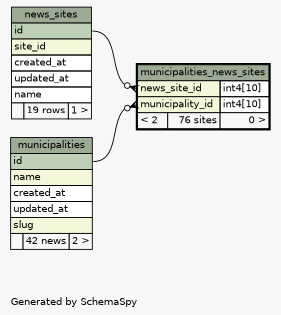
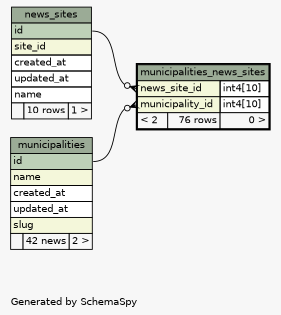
  digraph {
    bgcolor="#f7f7f7"
    fontname=Helvetica
    fontsize=11
    label="\nGenerated by SchemaSpy"
    labeljust=l
    nodesep=0.18
    rankdir=RL
    ranksep=0.46
    node [fontname=Helvetica fontsize=11 shape=plaintext]
    edge [arrowhead=none arrowsize=0.8 arrowtail=crowodot dir=back headport="id:e"]
-   n1 [label=<     <TABLE BORDER="2" CELLBORDER="1" CELLSPACING="0" BGCOLOR="#ffffff">       <TR><TD COLSPAN="3" BGCOLOR="#9bab96" ALIGN="CENTER">municipalities_news_sites</TD></TR>       <TR><TD PORT="news_site_id" COLSPAN="2" BGCOLOR="#f4f7da" ALIGN="LEFT">news_site_id</TD><TD PORT="news_site_id.type" ALIGN="LEFT">int4[10]</TD></TR>       <TR><TD PORT="municipality_id" COLSPAN="2" BGCOLOR="#f4f7da" ALIGN="LEFT">municipality_id</TD><TD PORT="municipality_id.type" ALIGN="LEFT">int4[10]</TD></TR>       <TR><TD ALIGN="LEFT" BGCOLOR="#f7f7f7">&lt; 2</TD><TD ALIGN="RIGHT" BGCOLOR="#f7f7f7">76 sites</TD><TD ALIGN="RIGHT" BGCOLOR="#f7f7f7">0 &gt;</TD></TR>     </TABLE>>]
+   n1 [label=<     <TABLE BORDER="2" CELLBORDER="1" CELLSPACING="0" BGCOLOR="#ffffff">       <TR><TD COLSPAN="3" BGCOLOR="#9bab96" ALIGN="CENTER">municipalities_news_sites</TD></TR>       <TR><TD PORT="news_site_id" COLSPAN="2" BGCOLOR="#f4f7da" ALIGN="LEFT">news_site_id</TD><TD PORT="news_site_id.type" ALIGN="LEFT">int4[10]</TD></TR>       <TR><TD PORT="municipality_id" COLSPAN="2" BGCOLOR="#f4f7da" ALIGN="LEFT">municipality_id</TD><TD PORT="municipality_id.type" ALIGN="LEFT">int4[10]</TD></TR>       <TR><TD ALIGN="LEFT" BGCOLOR="#f7f7f7">&lt; 2</TD><TD ALIGN="RIGHT" BGCOLOR="#f7f7f7">76 rows</TD><TD ALIGN="RIGHT" BGCOLOR="#f7f7f7">0 &gt;</TD></TR>     </TABLE>>]
    n2 [label=<     <TABLE BORDER="0" CELLBORDER="1" CELLSPACING="0" BGCOLOR="#ffffff">       <TR><TD COLSPAN="3" BGCOLOR="#9bab96" ALIGN="CENTER">municipalities</TD></TR>       <TR><TD PORT="id" COLSPAN="3" BGCOLOR="#bed1b8" ALIGN="LEFT">id</TD></TR>       <TR><TD PORT="name" COLSPAN="3" BGCOLOR="#f4f7da" ALIGN="LEFT">name</TD></TR>       <TR><TD PORT="created_at" COLSPAN="3" ALIGN="LEFT">created_at</TD></TR>       <TR><TD PORT="updated_at" COLSPAN="3" ALIGN="LEFT">updated_at</TD></TR>       <TR><TD PORT="slug" COLSPAN="3" BGCOLOR="#f4f7da" ALIGN="LEFT">slug</TD></TR>       <TR><TD ALIGN="LEFT" BGCOLOR="#f7f7f7">  </TD><TD ALIGN="RIGHT" BGCOLOR="#f7f7f7">42 news</TD><TD ALIGN="RIGHT" BGCOLOR="#f7f7f7">2 &gt;</TD></TR>     </TABLE>>]
-   n3 [label=<     <TABLE BORDER="0" CELLBORDER="1" CELLSPACING="0" BGCOLOR="#ffffff">       <TR><TD COLSPAN="3" BGCOLOR="#9bab96" ALIGN="CENTER">news_sites</TD></TR>       <TR><TD PORT="id" COLSPAN="3" BGCOLOR="#bed1b8" ALIGN="LEFT">id</TD></TR>       <TR><TD PORT="site_id" COLSPAN="3" BGCOLOR="#f4f7da" ALIGN="LEFT">site_id</TD></TR>       <TR><TD PORT="created_at" COLSPAN="3" ALIGN="LEFT">created_at</TD></TR>       <TR><TD PORT="updated_at" COLSPAN="3" ALIGN="LEFT">updated_at</TD></TR>       <TR><TD PORT="name" COLSPAN="3" ALIGN="LEFT">name</TD></TR>       <TR><TD ALIGN="LEFT" BGCOLOR="#f7f7f7">  </TD><TD ALIGN="RIGHT" BGCOLOR="#f7f7f7">19 rows</TD><TD ALIGN="RIGHT" BGCOLOR="#f7f7f7">1 &gt;</TD></TR>     </TABLE>>]
+   n3 [label=<     <TABLE BORDER="0" CELLBORDER="1" CELLSPACING="0" BGCOLOR="#ffffff">       <TR><TD COLSPAN="3" BGCOLOR="#9bab96" ALIGN="CENTER">news_sites</TD></TR>       <TR><TD PORT="id" COLSPAN="3" BGCOLOR="#bed1b8" ALIGN="LEFT">id</TD></TR>       <TR><TD PORT="site_id" COLSPAN="3" BGCOLOR="#f4f7da" ALIGN="LEFT">site_id</TD></TR>       <TR><TD PORT="created_at" COLSPAN="3" ALIGN="LEFT">created_at</TD></TR>       <TR><TD PORT="updated_at" COLSPAN="3" ALIGN="LEFT">updated_at</TD></TR>       <TR><TD PORT="name" COLSPAN="3" ALIGN="LEFT">name</TD></TR>       <TR><TD ALIGN="LEFT" BGCOLOR="#f7f7f7">  </TD><TD ALIGN="RIGHT" BGCOLOR="#f7f7f7">10 rows</TD><TD ALIGN="RIGHT" BGCOLOR="#f7f7f7">1 &gt;</TD></TR>     </TABLE>>]
    n1 -> n2 [tailport="municipality_id:w"]
    n1 -> n3 [tailport="news_site_id:w"]
  }
